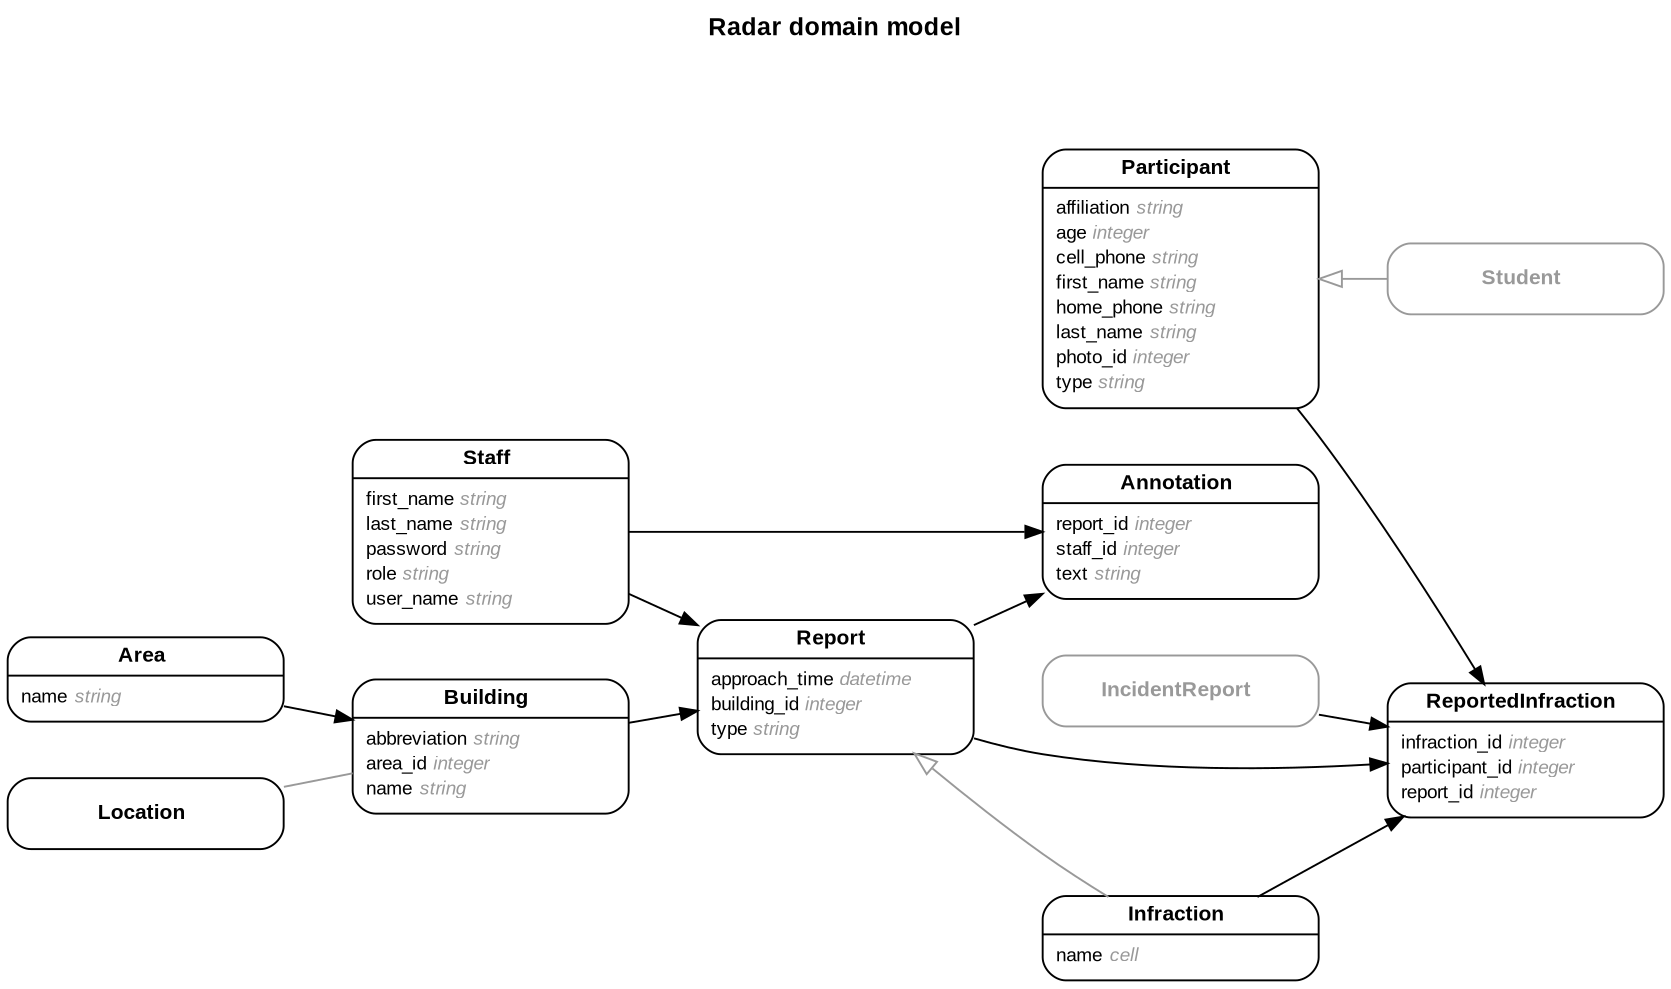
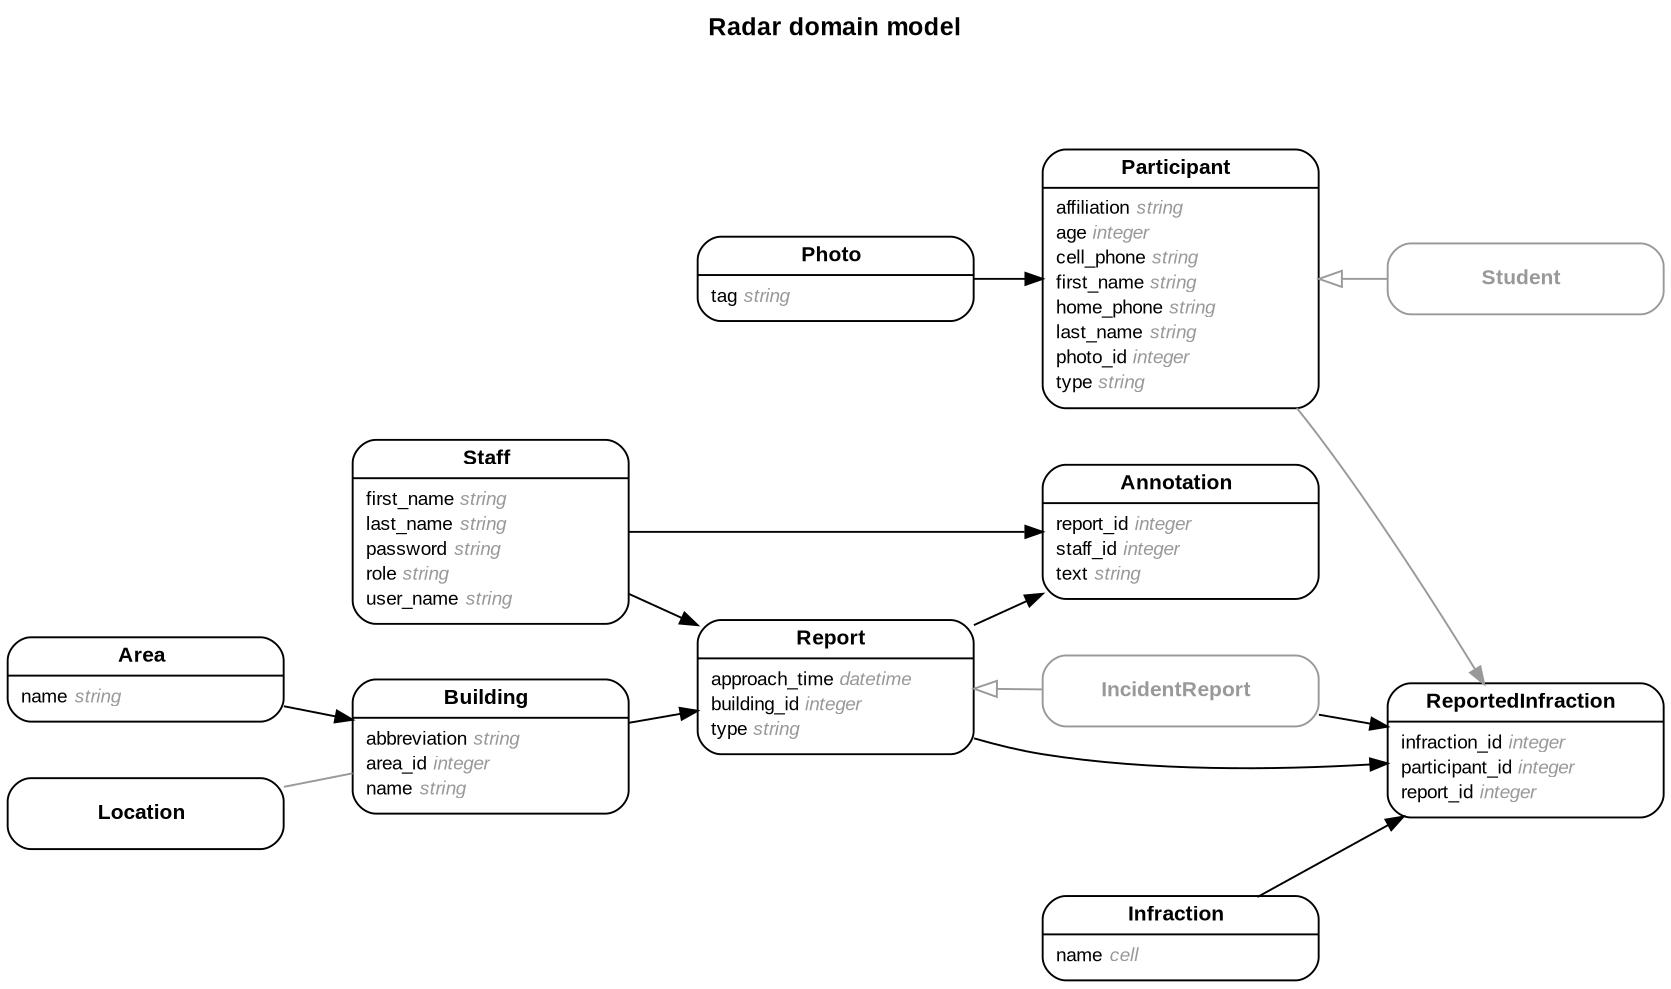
  digraph {
    concentrate=true
    fontname="Arial Bold"
    fontsize=13
    label="Radar domain model\n\n"
    labelloc=t
    nodesep=0.4
    rankdir=LR
    ranksep=0.5
    node [fontname=Arial fontsize=10 margin="0.07,0.05" penwidth=1.0 shape=Mrecord]
    edge [arrowhead=normal arrowsize=0.9 arrowtail=none dir=both fontname=Arial fontsize=7 labelangle=32 labeldistance=1.8 penwidth=1.0 weight=1]
    n1 [label=<<table border="0" align="center" cellspacing="0.5" cellpadding="0" width="134">   <tr><td align="center" valign="bottom" width="130"><font face="Arial Bold" point-size="11">Annotation</font></td></tr> </table> | <table border="0" align="left" cellspacing="2" cellpadding="0" width="134">   <tr><td align="left" width="130" port="report_id">report_id <font face="Arial Italic" color="grey60">integer</font></td></tr>   <tr><td align="left" width="130" port="staff_id">staff_id <font face="Arial Italic" color="grey60">integer</font></td></tr>   <tr><td align="left" width="130" port="text">text <font face="Arial Italic" color="grey60">string</font></td></tr> </table> >]
    n2 [label=<<table border="0" align="center" cellspacing="0.5" cellpadding="0" width="134">   <tr><td align="center" valign="bottom" width="130"><font face="Arial Bold" point-size="11">Area</font></td></tr> </table> | <table border="0" align="left" cellspacing="2" cellpadding="0" width="134">   <tr><td align="left" width="130" port="name">name <font face="Arial Italic" color="grey60">string</font></td></tr> </table> >]
    n3 [label=<<table border="0" align="center" cellspacing="0.5" cellpadding="0" width="134">   <tr><td align="center" valign="bottom" width="130"><font face="Arial Bold" point-size="11">Building</font></td></tr> </table> | <table border="0" align="left" cellspacing="2" cellpadding="0" width="134">   <tr><td align="left" width="130" port="abbreviation">abbreviation <font face="Arial Italic" color="grey60">string</font></td></tr>   <tr><td align="left" width="130" port="area_id">area_id <font face="Arial Italic" color="grey60">integer</font></td></tr>   <tr><td align="left" width="130" port="name">name <font face="Arial Italic" color="grey60">string</font></td></tr> </table> >]
    n4 [label=<<table border="0" align="center" cellspacing="0.5" cellpadding="0" width="134">   <tr><td align="center" valign="bottom" width="130"><font face="Arial Bold" point-size="11">Report</font></td></tr> </table> | <table border="0" align="left" cellspacing="2" cellpadding="0" width="134">   <tr><td align="left" width="130" port="approach_time">approach_time <font face="Arial Italic" color="grey60">datetime</font></td></tr>   <tr><td align="left" width="130" port="building_id">building_id <font face="Arial Italic" color="grey60">integer</font></td></tr>   <tr><td align="left" width="130" port="type">type <font face="Arial Italic" color="grey60">string</font></td></tr> </table> >]
    n5 [color=grey60 fontcolor=grey60 label=<<table border="0" align="center" cellspacing="0.5" cellpadding="0" width="134">   <tr><td align="center" valign="bottom" width="130"><font face="Arial Bold" point-size="11">IncidentReport</font></td></tr> </table> >]
    n6 [label=<<table border="0" align="center" cellspacing="0.5" cellpadding="0" width="134">   <tr><td align="center" valign="bottom" width="130"><font face="Arial Bold" point-size="11">ReportedInfraction</font></td></tr> </table> | <table border="0" align="left" cellspacing="2" cellpadding="0" width="134">   <tr><td align="left" width="130" port="infraction_id">infraction_id <font face="Arial Italic" color="grey60">integer</font></td></tr>   <tr><td align="left" width="130" port="participant_id">participant_id <font face="Arial Italic" color="grey60">integer</font></td></tr>   <tr><td align="left" width="130" port="report_id">report_id <font face="Arial Italic" color="grey60">integer</font></td></tr> </table> >]
    n7 [color=grey60 fontcolor=grey60 label=<<table border="0" align="center" cellspacing="0.5" cellpadding="0" width="134">   <tr><td align="center" valign="bottom" width="130"><font face="Arial Bold" point-size="11">Student</font></td></tr> </table> >]
    n8 [label=<<table border="0" align="center" cellspacing="0.5" cellpadding="0" width="134">   <tr><td align="center" valign="bottom" width="130"><font face="Arial Bold" point-size="11">Infraction</font></td></tr> </table> | <table border="0" align="left" cellspacing="2" cellpadding="0" width="134">   <tr><td align="left" width="130" port="name">name <font face="Arial Italic" color="grey60">cell</font></td></tr> </table> >]
    n9 [label=<<table border="0" align="center" cellspacing="0.5" cellpadding="0" width="134">   <tr><td align="center" valign="bottom" width="130"><font face="Arial Bold" point-size="11">Location</font></td></tr> </table> >]
    n10 [label=<<table border="0" align="center" cellspacing="0.5" cellpadding="0" width="134">   <tr><td align="center" valign="bottom" width="130"><font face="Arial Bold" point-size="11">Participant</font></td></tr> </table> | <table border="0" align="left" cellspacing="2" cellpadding="0" width="134">   <tr><td align="left" width="130" port="affiliation">affiliation <font face="Arial Italic" color="grey60">string</font></td></tr>   <tr><td align="left" width="130" port="age">age <font face="Arial Italic" color="grey60">integer</font></td></tr>   <tr><td align="left" width="130" port="cell_phone">cell_phone <font face="Arial Italic" color="grey60">string</font></td></tr>   <tr><td align="left" width="130" port="first_name">first_name <font face="Arial Italic" color="grey60">string</font></td></tr>   <tr><td align="left" width="130" port="home_phone">home_phone <font face="Arial Italic" color="grey60">string</font></td></tr>   <tr><td align="left" width="130" port="last_name">last_name <font face="Arial Italic" color="grey60">string</font></td></tr>   <tr><td align="left" width="130" port="photo_id">photo_id <font face="Arial Italic" color="grey60">integer</font></td></tr>   <tr><td align="left" width="130" port="type">type <font face="Arial Italic" color="grey60">string</font></td></tr> </table> >]
+   n11 [label=<<table border="0" align="center" cellspacing="0.5" cellpadding="0" width="134">   <tr><td align="center" valign="bottom" width="130"><font face="Arial Bold" point-size="11">Photo</font></td></tr> </table> | <table border="0" align="left" cellspacing="2" cellpadding="0" width="134">   <tr><td align="left" width="130" port="tag">tag <font face="Arial Italic" color="grey60">string</font></td></tr> </table> >]
    n12 [label=<<table border="0" align="center" cellspacing="0.5" cellpadding="0" width="134">   <tr><td align="center" valign="bottom" width="130"><font face="Arial Bold" point-size="11">Staff</font></td></tr> </table> | <table border="0" align="left" cellspacing="2" cellpadding="0" width="134">   <tr><td align="left" width="130" port="first_name">first_name <font face="Arial Italic" color="grey60">string</font></td></tr>   <tr><td align="left" width="130" port="last_name">last_name <font face="Arial Italic" color="grey60">string</font></td></tr>   <tr><td align="left" width="130" port="password">password <font face="Arial Italic" color="grey60">string</font></td></tr>   <tr><td align="left" width="130" port="role">role <font face="Arial Italic" color="grey60">string</font></td></tr>   <tr><td align="left" width="130" port="user_name">user_name <font face="Arial Italic" color="grey60">string</font></td></tr> </table> >]
    n2 -> n3
    n3 -> n4 [weight=2]
    n4 -> n1 [weight=3]
-   n4 -> n8 [arrowhead=none arrowsize=1.2 arrowtail=onormal color=grey60 weight=""]
+   n4 -> n5 [arrowhead=none arrowsize=1.2 arrowtail=onormal color=grey60 weight=""]
    n4 -> n6
    n5 -> n6
    n8 -> n6
    n9 -> n3 [arrowhead=none color=grey60]
-   n10 -> n6
+   n10 -> n6 [color=grey60]
    n10 -> n7 [arrowhead=none arrowsize=1.2 arrowtail=onormal color=grey60 weight=""]
+   n11 -> n10 [weight=2]
    n12 -> n1
    n12 -> n4 [weight=2]
  }
